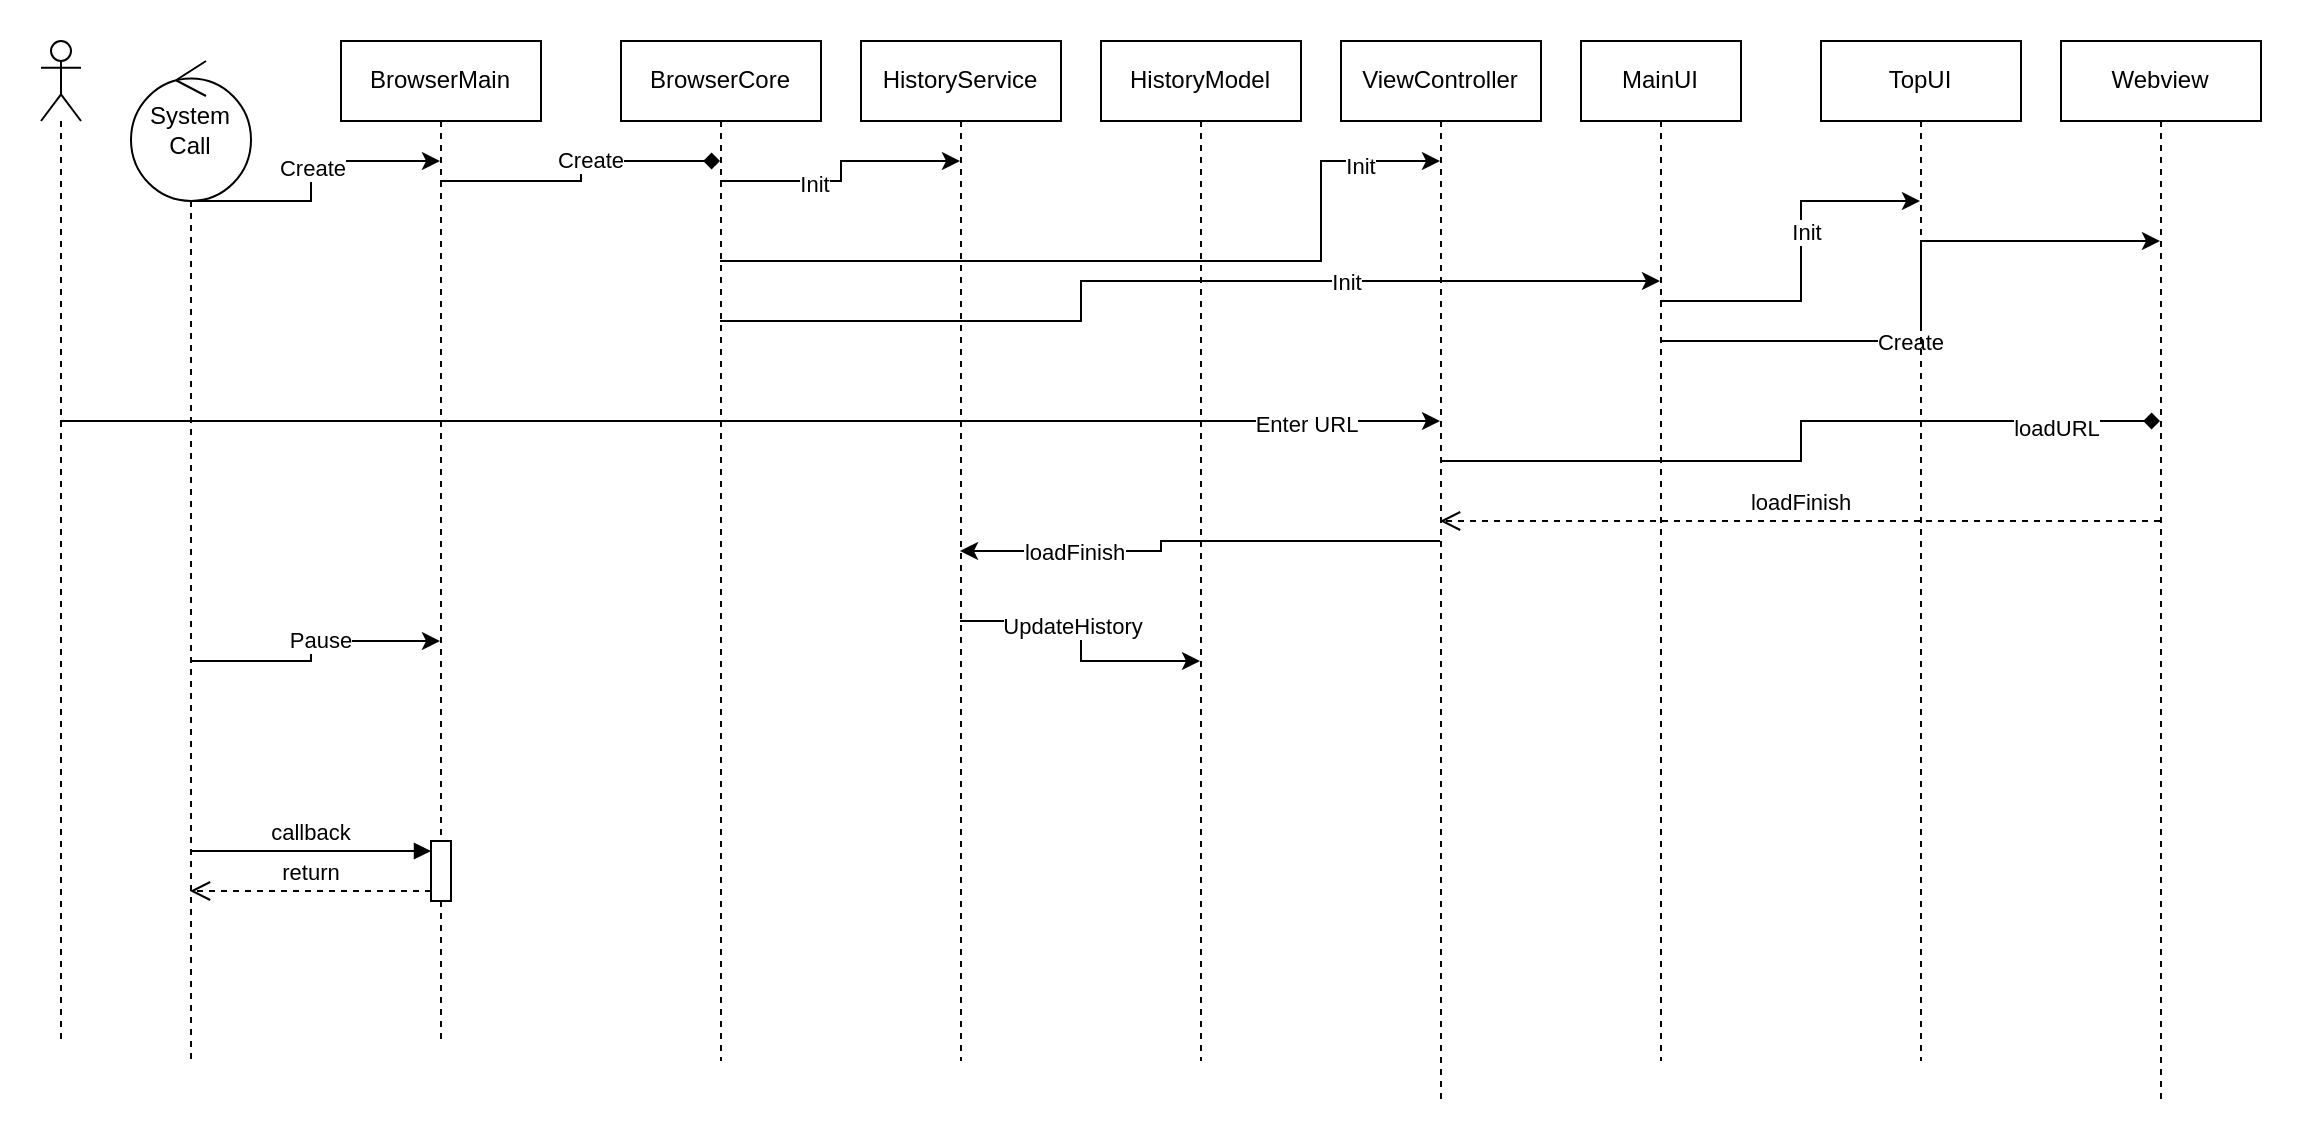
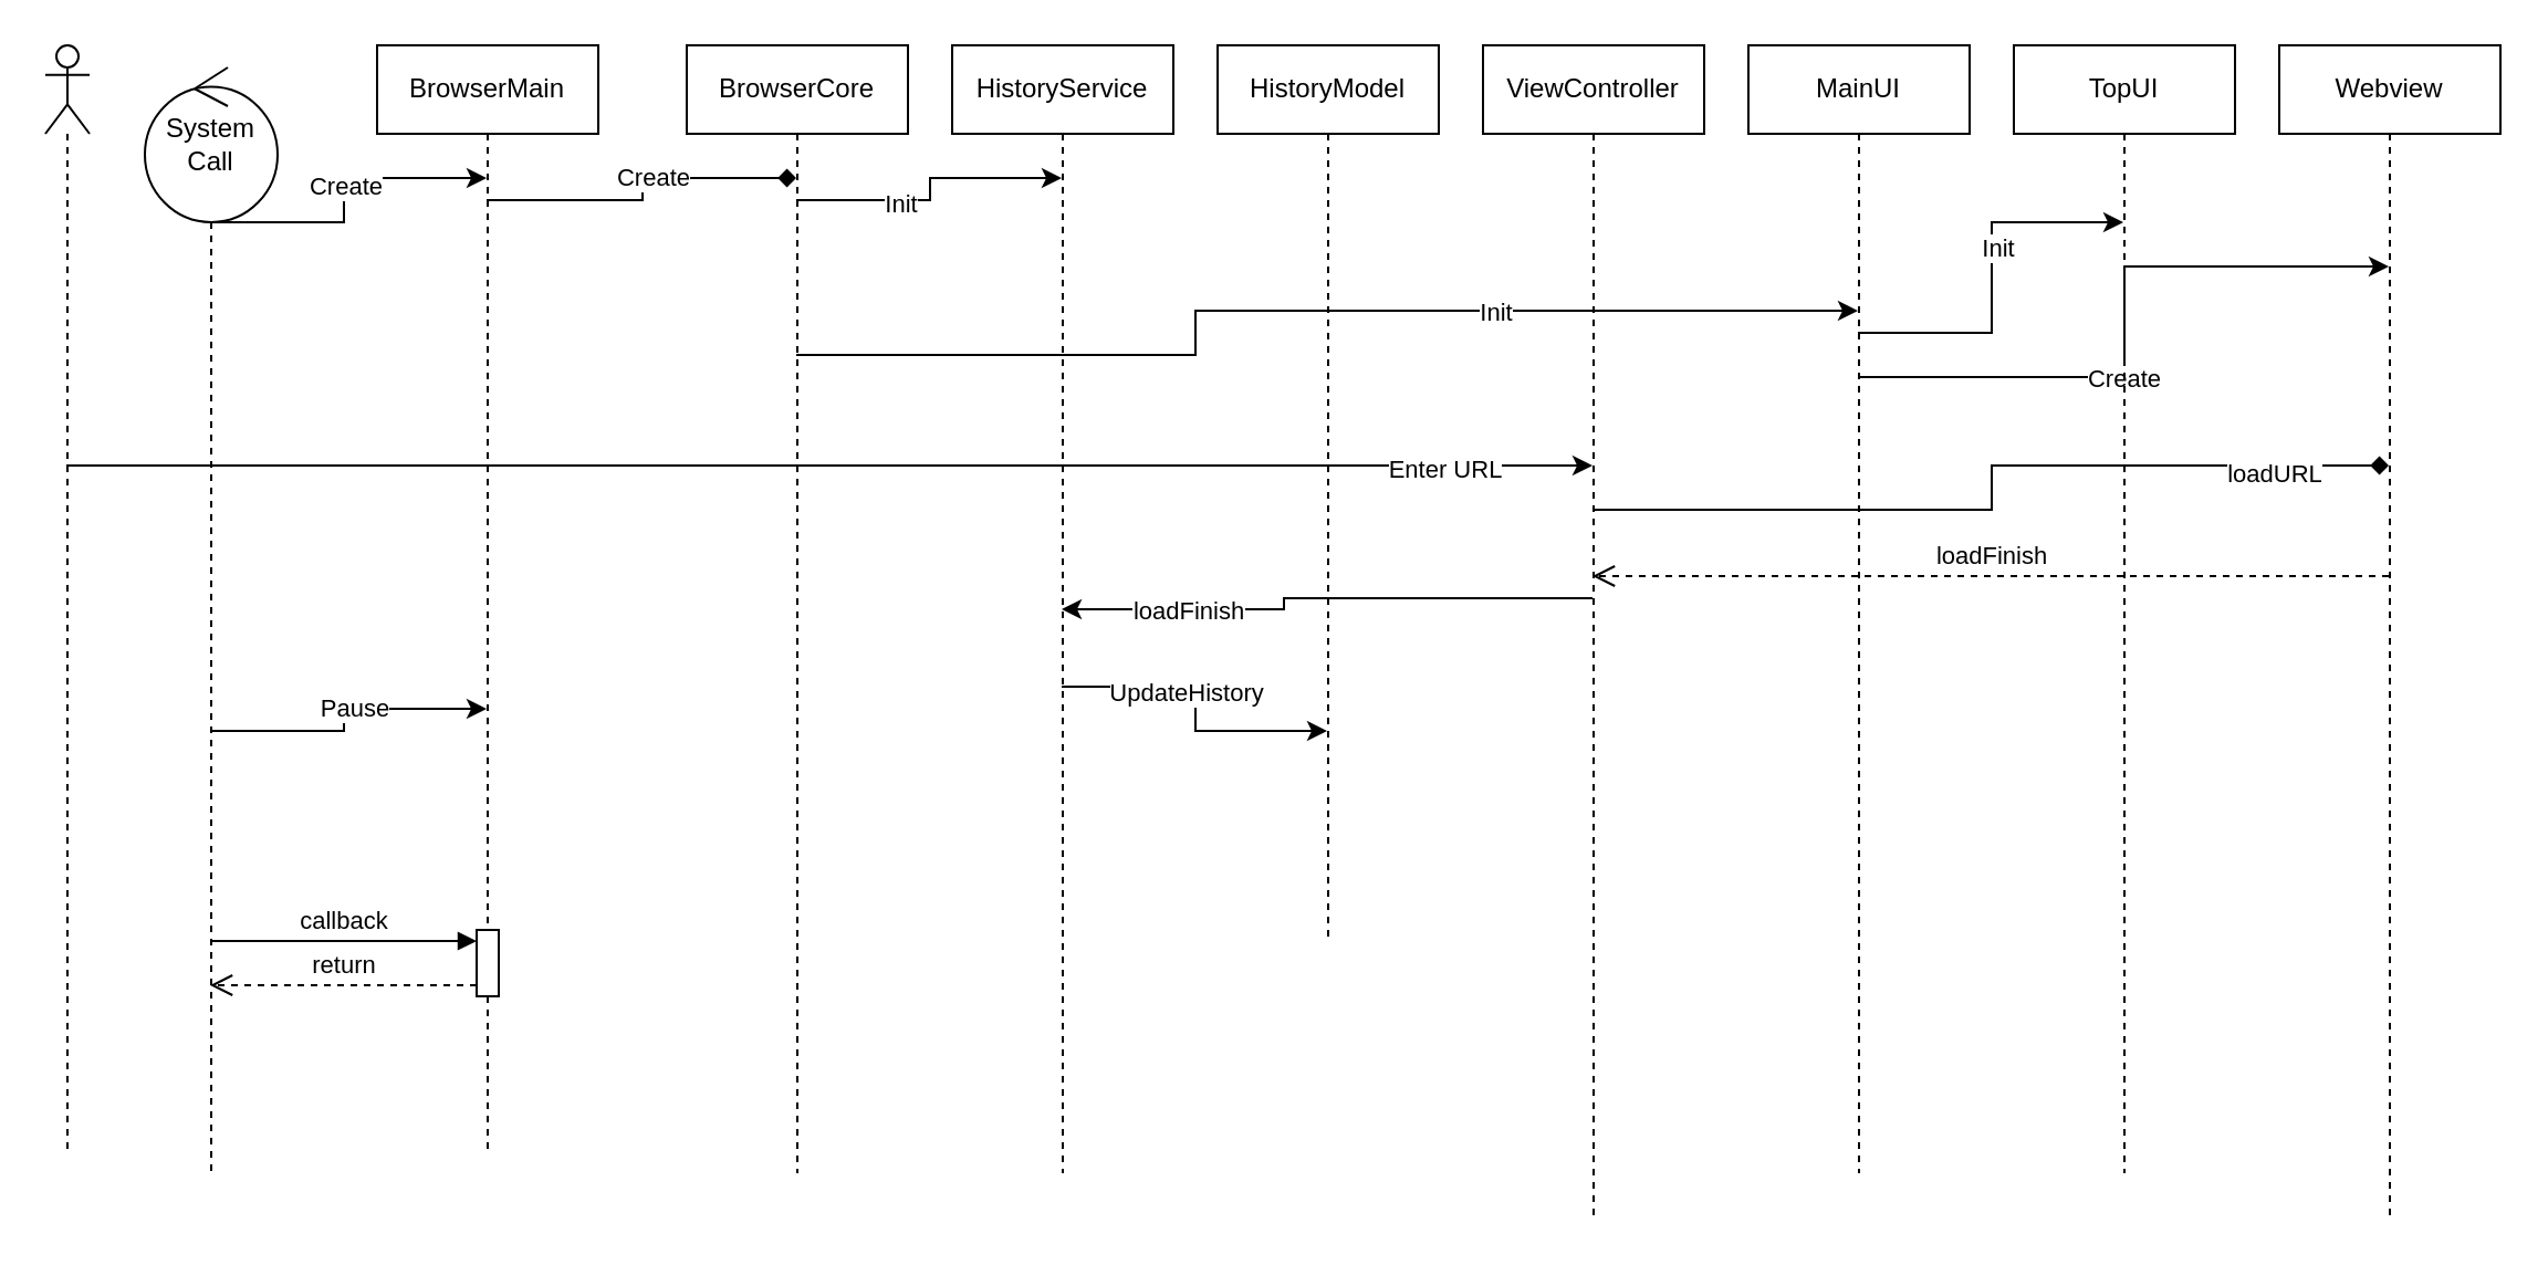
  <mxCell id="0" />
  <mxCell id="1" parent="0" />
  <mxCell id="2" style="edgeStyle=orthogonalEdgeStyle;rounded=0;orthogonalLoop=1;jettySize=auto;html=1;curved=0;" edge="1" parent="1" source="6" target="9"><mxGeometry relative="1" as="geometry"><Array as="points"><mxPoint x="155" y="100" /><mxPoint x="155" y="80" /></Array></mxGeometry></mxCell>
  <mxCell id="3" value="Create" style="edgeLabel;html=1;align=center;verticalAlign=middle;resizable=0;points=[];" vertex="1" connectable="0" parent="2"><mxGeometry x="0.066" relative="1" as="geometry"><mxPoint as="offset" /></mxGeometry></mxCell>
  <mxCell id="4" style="edgeStyle=orthogonalEdgeStyle;rounded=0;orthogonalLoop=1;jettySize=auto;html=1;curved=0;" edge="1" parent="1" source="6" target="9"><mxGeometry relative="1" as="geometry"><Array as="points"><mxPoint x="155" y="330" /><mxPoint x="155" y="320" /></Array></mxGeometry></mxCell>
  <mxCell id="5" value="Pause" style="edgeLabel;html=1;align=center;verticalAlign=middle;resizable=0;points=[];" vertex="1" connectable="0" parent="4"><mxGeometry x="0.112" y="1" relative="1" as="geometry"><mxPoint as="offset" /></mxGeometry></mxCell>
  <mxCell id="6" value="System&lt;br&gt;Call" style="shape=umlLifeline;perimeter=lifelinePerimeter;whiteSpace=wrap;html=1;container=1;dropTarget=0;collapsible=0;recursiveResize=0;outlineConnect=0;portConstraint=eastwest;newEdgeStyle={&quot;curved&quot;:0,&quot;rounded&quot;:0};participant=umlControl;size=70;" vertex="1" parent="1"><mxGeometry x="65" y="30" width="60" height="500" as="geometry" /></mxCell>
  <mxCell id="7" style="edgeStyle=orthogonalEdgeStyle;rounded=0;orthogonalLoop=1;jettySize=auto;html=1;curved=0;endArrow=diamond;" edge="1" parent="1" source="9" target="17"><mxGeometry relative="1" as="geometry"><Array as="points"><mxPoint x="290" y="90" /><mxPoint x="290" y="80" /></Array></mxGeometry></mxCell>
  <mxCell id="8" value="Create" style="edgeLabel;html=1;align=center;verticalAlign=middle;resizable=0;points=[];" vertex="1" connectable="0" parent="7"><mxGeometry x="0.135" y="1" relative="1" as="geometry"><mxPoint as="offset" /></mxGeometry></mxCell>
  <mxCell id="9" value="BrowserMain" style="shape=umlLifeline;perimeter=lifelinePerimeter;whiteSpace=wrap;html=1;container=1;dropTarget=0;collapsible=0;recursiveResize=0;outlineConnect=0;portConstraint=eastwest;newEdgeStyle={&quot;curved&quot;:0,&quot;rounded&quot;:0};" vertex="1" parent="1"><mxGeometry x="170" y="20" width="100" height="500" as="geometry" /></mxCell>
  <mxCell id="10" value="" style="html=1;points=[[0,0,0,0,5],[0,1,0,0,-5],[1,0,0,0,5],[1,1,0,0,-5]];perimeter=orthogonalPerimeter;outlineConnect=0;targetShapes=umlLifeline;portConstraint=eastwest;newEdgeStyle={&quot;curved&quot;:0,&quot;rounded&quot;:0};" vertex="1" parent="9"><mxGeometry x="45" y="400" width="10" height="30" as="geometry" /></mxCell>
  <mxCell id="11" style="edgeStyle=orthogonalEdgeStyle;rounded=0;orthogonalLoop=1;jettySize=auto;html=1;curved=0;" edge="1" parent="1" source="17" target="22"><mxGeometry relative="1" as="geometry"><Array as="points"><mxPoint x="420" y="90" /><mxPoint x="420" y="80" /></Array></mxGeometry></mxCell>
  <mxCell id="12" value="Init" style="edgeLabel;html=1;align=center;verticalAlign=middle;resizable=0;points=[];" vertex="1" connectable="0" parent="11"><mxGeometry x="-0.272" y="-1" relative="1" as="geometry"><mxPoint as="offset" /></mxGeometry></mxCell>
  <mxCell id="13" style="edgeStyle=orthogonalEdgeStyle;rounded=0;orthogonalLoop=1;jettySize=auto;html=1;curved=0;" edge="1" parent="1" source="17" target="28"><mxGeometry relative="1" as="geometry"><Array as="points"><mxPoint x="540" y="160" /><mxPoint x="540" y="140" /></Array></mxGeometry></mxCell>
  <mxCell id="14" value="Init" style="edgeLabel;html=1;align=center;verticalAlign=middle;resizable=0;points=[];" vertex="1" connectable="0" parent="13"><mxGeometry x="-0.598" y="-2" relative="1" as="geometry"><mxPoint x="215" y="-22" as="offset" /></mxGeometry></mxCell>
- <mxCell id="15" style="edgeStyle=orthogonalEdgeStyle;rounded=0;orthogonalLoop=1;jettySize=auto;html=1;curved=0;" edge="1" parent="1" source="17" target="34"><mxGeometry relative="1" as="geometry"><Array as="points"><mxPoint x="660" y="130" /><mxPoint x="660" y="80" /></Array></mxGeometry></mxCell>
- <mxCell id="16" value="Init" style="edgeLabel;html=1;align=center;verticalAlign=middle;resizable=0;points=[];" vertex="1" connectable="0" parent="15"><mxGeometry x="0.805" y="-2" relative="1" as="geometry"><mxPoint as="offset" /></mxGeometry></mxCell>
  <mxCell id="17" value="BrowserCore" style="shape=umlLifeline;perimeter=lifelinePerimeter;whiteSpace=wrap;html=1;container=1;dropTarget=0;collapsible=0;recursiveResize=0;outlineConnect=0;portConstraint=eastwest;newEdgeStyle={&quot;curved&quot;:0,&quot;rounded&quot;:0};" vertex="1" parent="1"><mxGeometry x="310" y="20" width="100" height="510" as="geometry" /></mxCell>
  <mxCell id="18" value="callback" style="html=1;verticalAlign=bottom;endArrow=block;curved=0;rounded=0;entryX=0;entryY=0;entryDx=0;entryDy=5;entryPerimeter=0;" edge="1" target="10" parent="1" source="6"><mxGeometry relative="1" as="geometry"><mxPoint x="290" y="355" as="sourcePoint" /></mxGeometry></mxCell>
  <mxCell id="19" value="return" style="html=1;verticalAlign=bottom;endArrow=open;dashed=1;endSize=8;curved=0;rounded=0;exitX=0;exitY=1;exitDx=0;exitDy=-5;exitPerimeter=0;" edge="1" source="10" parent="1" target="6"><mxGeometry relative="1" as="geometry"><mxPoint x="290" y="425" as="targetPoint" /></mxGeometry></mxCell>
  <mxCell id="20" style="edgeStyle=orthogonalEdgeStyle;rounded=0;orthogonalLoop=1;jettySize=auto;html=1;curved=0;" edge="1" parent="1" source="22" target="23"><mxGeometry relative="1" as="geometry"><Array as="points"><mxPoint x="540" y="310" /><mxPoint x="540" y="330" /></Array></mxGeometry></mxCell>
  <mxCell id="21" value="UpdateHistory" style="edgeLabel;html=1;align=center;verticalAlign=middle;resizable=0;points=[];" vertex="1" connectable="0" parent="20"><mxGeometry x="-0.204" y="-2" relative="1" as="geometry"><mxPoint as="offset" /></mxGeometry></mxCell>
  <mxCell id="22" value="HistoryService" style="shape=umlLifeline;perimeter=lifelinePerimeter;whiteSpace=wrap;html=1;container=1;dropTarget=0;collapsible=0;recursiveResize=0;outlineConnect=0;portConstraint=eastwest;newEdgeStyle={&quot;curved&quot;:0,&quot;rounded&quot;:0};" vertex="1" parent="1"><mxGeometry x="430" y="20" width="100" height="510" as="geometry" /></mxCell>
- <mxCell id="23" value="HistoryModel" style="shape=umlLifeline;perimeter=lifelinePerimeter;whiteSpace=wrap;html=1;container=1;dropTarget=0;collapsible=0;recursiveResize=0;outlineConnect=0;portConstraint=eastwest;newEdgeStyle={&quot;curved&quot;:0,&quot;rounded&quot;:0};" vertex="1" parent="1"><mxGeometry x="550" y="20" width="100" height="510" as="geometry" /></mxCell>
+ <mxCell id="23" value="HistoryModel" style="shape=umlLifeline;perimeter=lifelinePerimeter;whiteSpace=wrap;html=1;container=1;dropTarget=0;collapsible=0;recursiveResize=0;outlineConnect=0;portConstraint=eastwest;newEdgeStyle={&quot;curved&quot;:0,&quot;rounded&quot;:0};" vertex="1" parent="1"><mxGeometry x="550" y="20" width="100" height="405" as="geometry" /></mxCell>
  <mxCell id="24" style="edgeStyle=orthogonalEdgeStyle;rounded=0;orthogonalLoop=1;jettySize=auto;html=1;curved=0;" edge="1" parent="1" source="28" target="29"><mxGeometry relative="1" as="geometry"><Array as="points"><mxPoint x="900" y="150" /><mxPoint x="900" y="100" /></Array></mxGeometry></mxCell>
  <mxCell id="25" value="Init" style="edgeLabel;html=1;align=center;verticalAlign=middle;resizable=0;points=[];" vertex="1" connectable="0" parent="24"><mxGeometry x="0.166" y="-2" relative="1" as="geometry"><mxPoint as="offset" /></mxGeometry></mxCell>
  <mxCell id="26" style="edgeStyle=orthogonalEdgeStyle;rounded=0;orthogonalLoop=1;jettySize=auto;html=1;curved=0;" edge="1" parent="1" source="28" target="35"><mxGeometry relative="1" as="geometry"><Array as="points"><mxPoint x="960" y="170" /><mxPoint x="960" y="120" /></Array></mxGeometry></mxCell>
  <mxCell id="27" value="Create" style="edgeLabel;html=1;align=center;verticalAlign=middle;resizable=0;points=[];" vertex="1" connectable="0" parent="26"><mxGeometry x="-0.17" relative="1" as="geometry"><mxPoint as="offset" /></mxGeometry></mxCell>
- <mxCell id="28" value="MainUI" style="shape=umlLifeline;perimeter=lifelinePerimeter;whiteSpace=wrap;html=1;container=1;dropTarget=0;collapsible=0;recursiveResize=0;outlineConnect=0;portConstraint=eastwest;newEdgeStyle={&quot;curved&quot;:0,&quot;rounded&quot;:0};" vertex="1" parent="1"><mxGeometry x="790" y="20" width="80" height="510" as="geometry" /></mxCell>
+ <mxCell id="28" value="MainUI" style="shape=umlLifeline;perimeter=lifelinePerimeter;whiteSpace=wrap;html=1;container=1;dropTarget=0;collapsible=0;recursiveResize=0;outlineConnect=0;portConstraint=eastwest;newEdgeStyle={&quot;curved&quot;:0,&quot;rounded&quot;:0};" vertex="1" parent="1"><mxGeometry x="790" y="20" width="100" height="510" as="geometry" /></mxCell>
  <mxCell id="29" value="TopUI" style="shape=umlLifeline;perimeter=lifelinePerimeter;whiteSpace=wrap;html=1;container=1;dropTarget=0;collapsible=0;recursiveResize=0;outlineConnect=0;portConstraint=eastwest;newEdgeStyle={&quot;curved&quot;:0,&quot;rounded&quot;:0};" vertex="1" parent="1"><mxGeometry x="910" y="20" width="100" height="510" as="geometry" /></mxCell>
  <mxCell id="30" style="edgeStyle=orthogonalEdgeStyle;rounded=0;orthogonalLoop=1;jettySize=auto;html=1;curved=0;endArrow=diamond;" edge="1" parent="1" source="34" target="35"><mxGeometry relative="1" as="geometry"><Array as="points"><mxPoint x="900" y="230" /><mxPoint x="900" y="210" /></Array></mxGeometry></mxCell>
  <mxCell id="31" value="loadURL" style="edgeLabel;html=1;align=center;verticalAlign=middle;resizable=0;points=[];" vertex="1" connectable="0" parent="30"><mxGeometry x="0.726" y="-3" relative="1" as="geometry"><mxPoint as="offset" /></mxGeometry></mxCell>
  <mxCell id="32" style="edgeStyle=orthogonalEdgeStyle;rounded=0;orthogonalLoop=1;jettySize=auto;html=1;curved=0;" edge="1" parent="1" source="34" target="22"><mxGeometry relative="1" as="geometry"><Array as="points"><mxPoint x="580" y="270" /><mxPoint x="580" y="275" /></Array></mxGeometry></mxCell>
  <mxCell id="33" value="loadFinish" style="edgeLabel;html=1;align=center;verticalAlign=middle;resizable=0;points=[];" vertex="1" connectable="0" parent="32"><mxGeometry x="0.538" relative="1" as="geometry"><mxPoint as="offset" /></mxGeometry></mxCell>
  <mxCell id="34" value="ViewController" style="shape=umlLifeline;perimeter=lifelinePerimeter;whiteSpace=wrap;html=1;container=1;dropTarget=0;collapsible=0;recursiveResize=0;outlineConnect=0;portConstraint=eastwest;newEdgeStyle={&quot;curved&quot;:0,&quot;rounded&quot;:0};" vertex="1" parent="1"><mxGeometry x="670" y="20" width="100" height="530" as="geometry" /></mxCell>
  <mxCell id="35" value="Webview" style="shape=umlLifeline;perimeter=lifelinePerimeter;whiteSpace=wrap;html=1;container=1;dropTarget=0;collapsible=0;recursiveResize=0;outlineConnect=0;portConstraint=eastwest;newEdgeStyle={&quot;curved&quot;:0,&quot;rounded&quot;:0};" vertex="1" parent="1"><mxGeometry x="1030" y="20" width="100" height="530" as="geometry" /></mxCell>
  <mxCell id="36" style="edgeStyle=orthogonalEdgeStyle;rounded=0;orthogonalLoop=1;jettySize=auto;html=1;curved=0;" edge="1" parent="1" source="38" target="34"><mxGeometry relative="1" as="geometry"><Array as="points"><mxPoint x="530" y="210" /><mxPoint x="530" y="210" /></Array></mxGeometry></mxCell>
  <mxCell id="37" value="Enter URL" style="edgeLabel;html=1;align=center;verticalAlign=middle;resizable=0;points=[];" vertex="1" connectable="0" parent="36"><mxGeometry x="0.805" y="-1" relative="1" as="geometry"><mxPoint as="offset" /></mxGeometry></mxCell>
  <mxCell id="38" value="" style="shape=umlLifeline;perimeter=lifelinePerimeter;whiteSpace=wrap;html=1;container=1;dropTarget=0;collapsible=0;recursiveResize=0;outlineConnect=0;portConstraint=eastwest;newEdgeStyle={&quot;curved&quot;:0,&quot;rounded&quot;:0};participant=umlActor;" vertex="1" parent="1"><mxGeometry x="20" y="20" width="20" height="500" as="geometry" /></mxCell>
  <mxCell id="39" value="loadFinish" style="html=1;verticalAlign=bottom;endArrow=open;dashed=1;endSize=8;curved=0;rounded=0;" edge="1" parent="1"><mxGeometry relative="1" as="geometry"><mxPoint x="1079.5" y="260" as="sourcePoint" /><mxPoint x="719.5" y="260" as="targetPoint" /></mxGeometry></mxCell>
